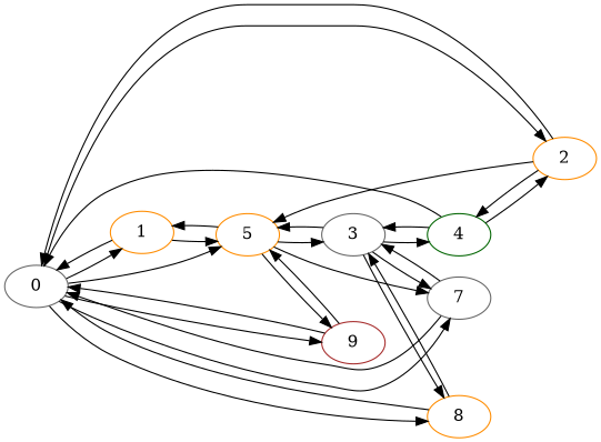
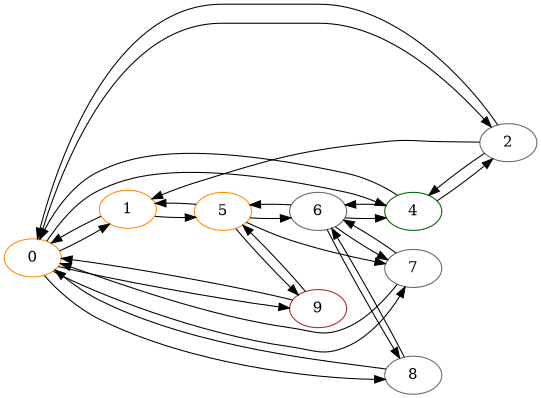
  digraph {
    rankdir=LR
    node [color=darkorange]
-   0 [color=gray40]
+   0
    1
-   2
+   2 [color=gray40]
    n4 [color=brown label=9]
    4 [color=darkgreen]
    7 [color=gray40]
-   8
+   8 [color=gray40]
    5
-   6 [color=gray40 label=3]
+   6 [color=gray40]
    0 -> 1
    0 -> 2
    0 -> n4
-   0 -> 5
+   0 -> 4
    0 -> 7
    0 -> 8
    1 -> 0
    1 -> 5
    2 -> 0
    2 -> 4
-   2 -> 5
+   2 -> 1
    n4 -> 0
    n4 -> 5
    4 -> 0
    4 -> 2
    4 -> 6
    7 -> 0
    7 -> 6
    8 -> 0
    8 -> 6
    5 -> 1
    5 -> n4
    5 -> 7
    5 -> 6
    6 -> 4
    6 -> 7
    6 -> 8
    6 -> 5
  }
